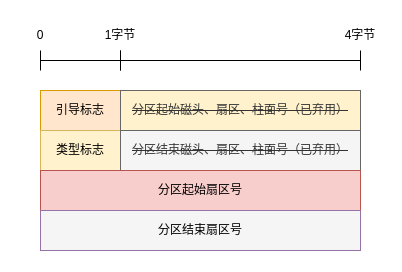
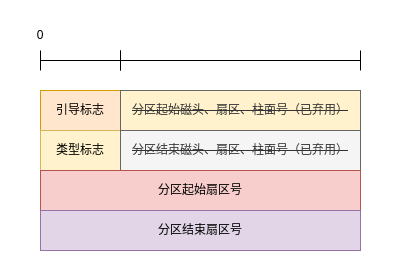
  <mxCell id="0" />
  <mxCell id="1" parent="0" />
  <mxCell id="2" value="引导标志" style="rounded=0;whiteSpace=wrap;html=1;fillColor=#ffe6cc;strokeColor=#d79b00;" vertex="1" parent="1"><mxGeometry x="40" y="90" width="80" height="40" as="geometry" /></mxCell>
  <mxCell id="3" value="&lt;strike&gt;分区起始磁头、扇区、柱面号（已弃用）&lt;/strike&gt;" style="rounded=0;whiteSpace=wrap;html=1;fillColor=#fff2cc;fontColor=#333333;strokeColor=#666666;" vertex="1" parent="1"><mxGeometry x="120" y="90" width="240" height="40" as="geometry" /></mxCell>
  <mxCell id="4" value="" style="shape=crossbar;whiteSpace=wrap;html=1;rounded=1;" vertex="1" parent="1"><mxGeometry x="40" y="50" width="80" height="20" as="geometry" /></mxCell>
  <mxCell id="5" value="0" style="text;html=1;strokeColor=none;fillColor=none;align=center;verticalAlign=middle;whiteSpace=wrap;rounded=0;" vertex="1" parent="1"><mxGeometry x="20" y="20" width="40" height="30" as="geometry" /></mxCell>
- <mxCell id="6" value="1字节" style="text;html=1;strokeColor=none;fillColor=none;align=center;verticalAlign=middle;whiteSpace=wrap;rounded=0;" vertex="1" parent="1"><mxGeometry x="100" y="20" width="40" height="30" as="geometry" /></mxCell>
  <mxCell id="7" value="" style="shape=crossbar;whiteSpace=wrap;html=1;rounded=1;" vertex="1" parent="1"><mxGeometry x="120" y="50" width="240" height="20" as="geometry" /></mxCell>
- <mxCell id="8" value="4字节" style="text;html=1;strokeColor=none;fillColor=none;align=center;verticalAlign=middle;whiteSpace=wrap;rounded=0;" vertex="1" parent="1"><mxGeometry x="340" y="20" width="40" height="30" as="geometry" /></mxCell>
  <mxCell id="9" value="类型标志" style="rounded=0;whiteSpace=wrap;html=1;fillColor=#fff2cc;strokeColor=#d6b656;" vertex="1" parent="1"><mxGeometry x="40" y="130" width="80" height="40" as="geometry" /></mxCell>
  <mxCell id="10" value="&lt;strike&gt;分区结束磁头、扇区、柱面号（已弃用）&lt;/strike&gt;" style="rounded=0;whiteSpace=wrap;html=1;fillColor=#f5f5f5;fontColor=#333333;strokeColor=#666666;" vertex="1" parent="1"><mxGeometry x="120" y="130" width="240" height="40" as="geometry" /></mxCell>
  <mxCell id="11" value="分区起始扇区号" style="rounded=0;whiteSpace=wrap;html=1;fillColor=#f8cecc;strokeColor=#b85450;" vertex="1" parent="1"><mxGeometry x="40" y="170" width="320" height="40" as="geometry" /></mxCell>
- <mxCell id="12" value="分区结束扇区号" style="rounded=0;whiteSpace=wrap;html=1;fillColor=#f5f5f5;strokeColor=#9673a6;" vertex="1" parent="1"><mxGeometry x="40" y="210" width="320" height="40" as="geometry" /></mxCell>
+ <mxCell id="12" value="分区结束扇区号" style="rounded=0;whiteSpace=wrap;html=1;fillColor=#e1d5e7;strokeColor=#9673a6;" vertex="1" parent="1"><mxGeometry x="40" y="210" width="320" height="40" as="geometry" /></mxCell>
